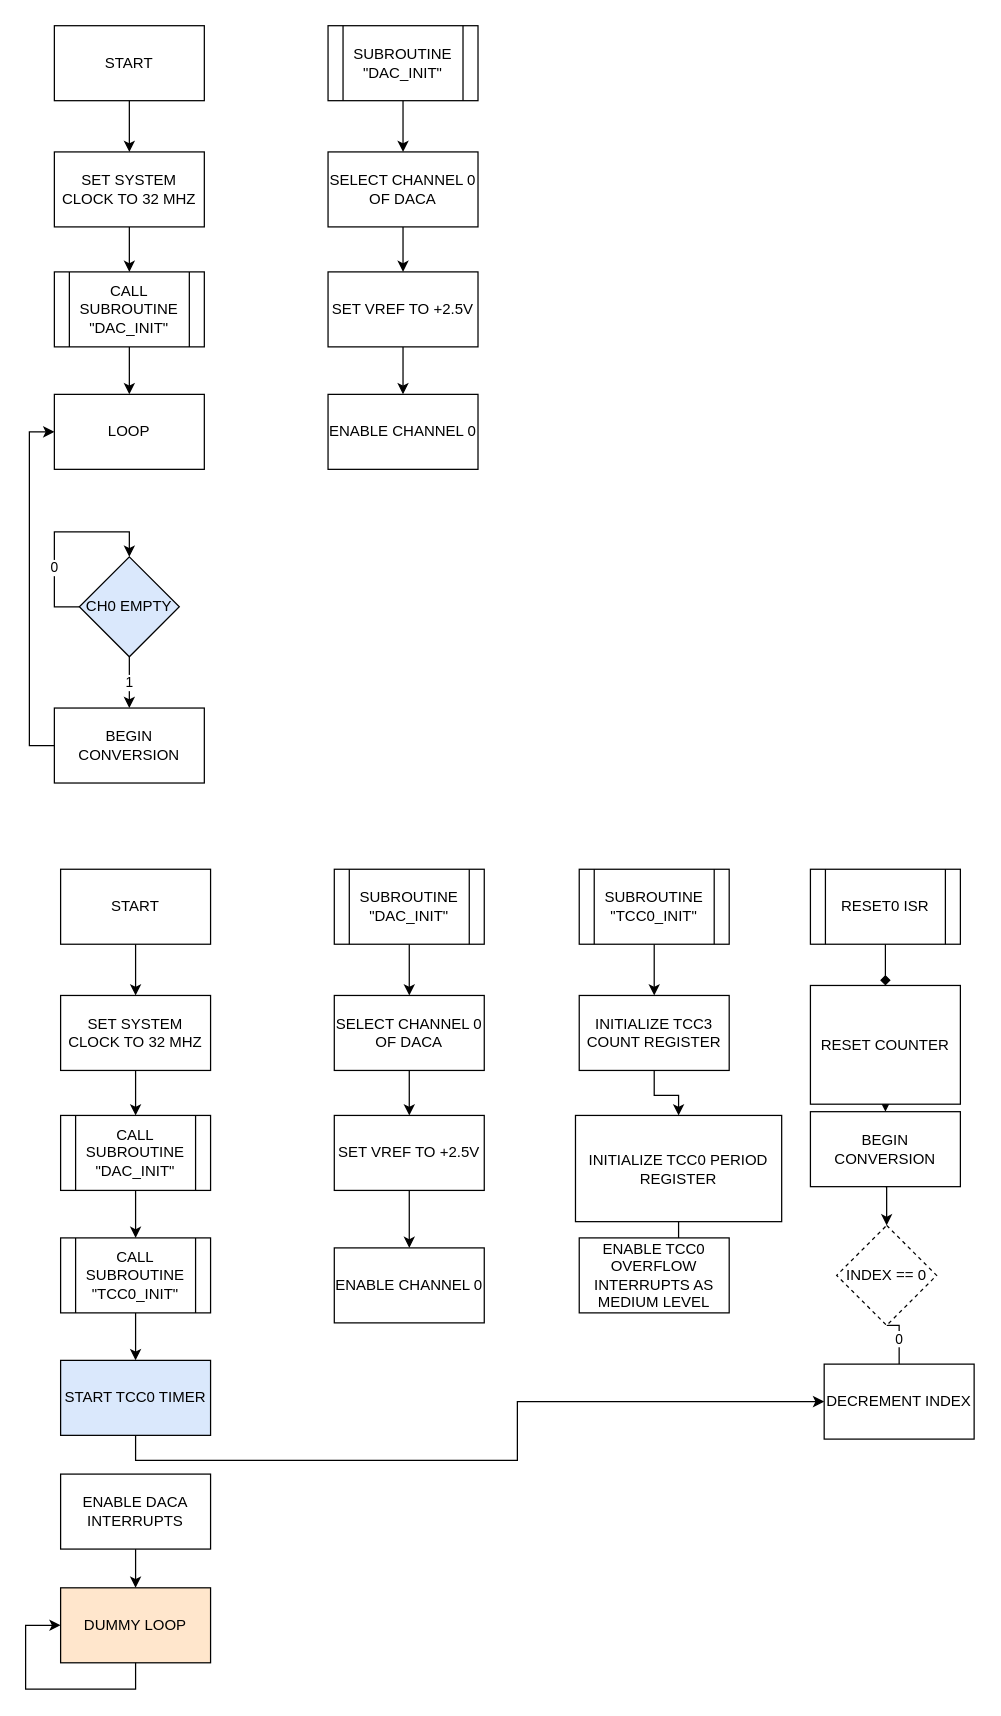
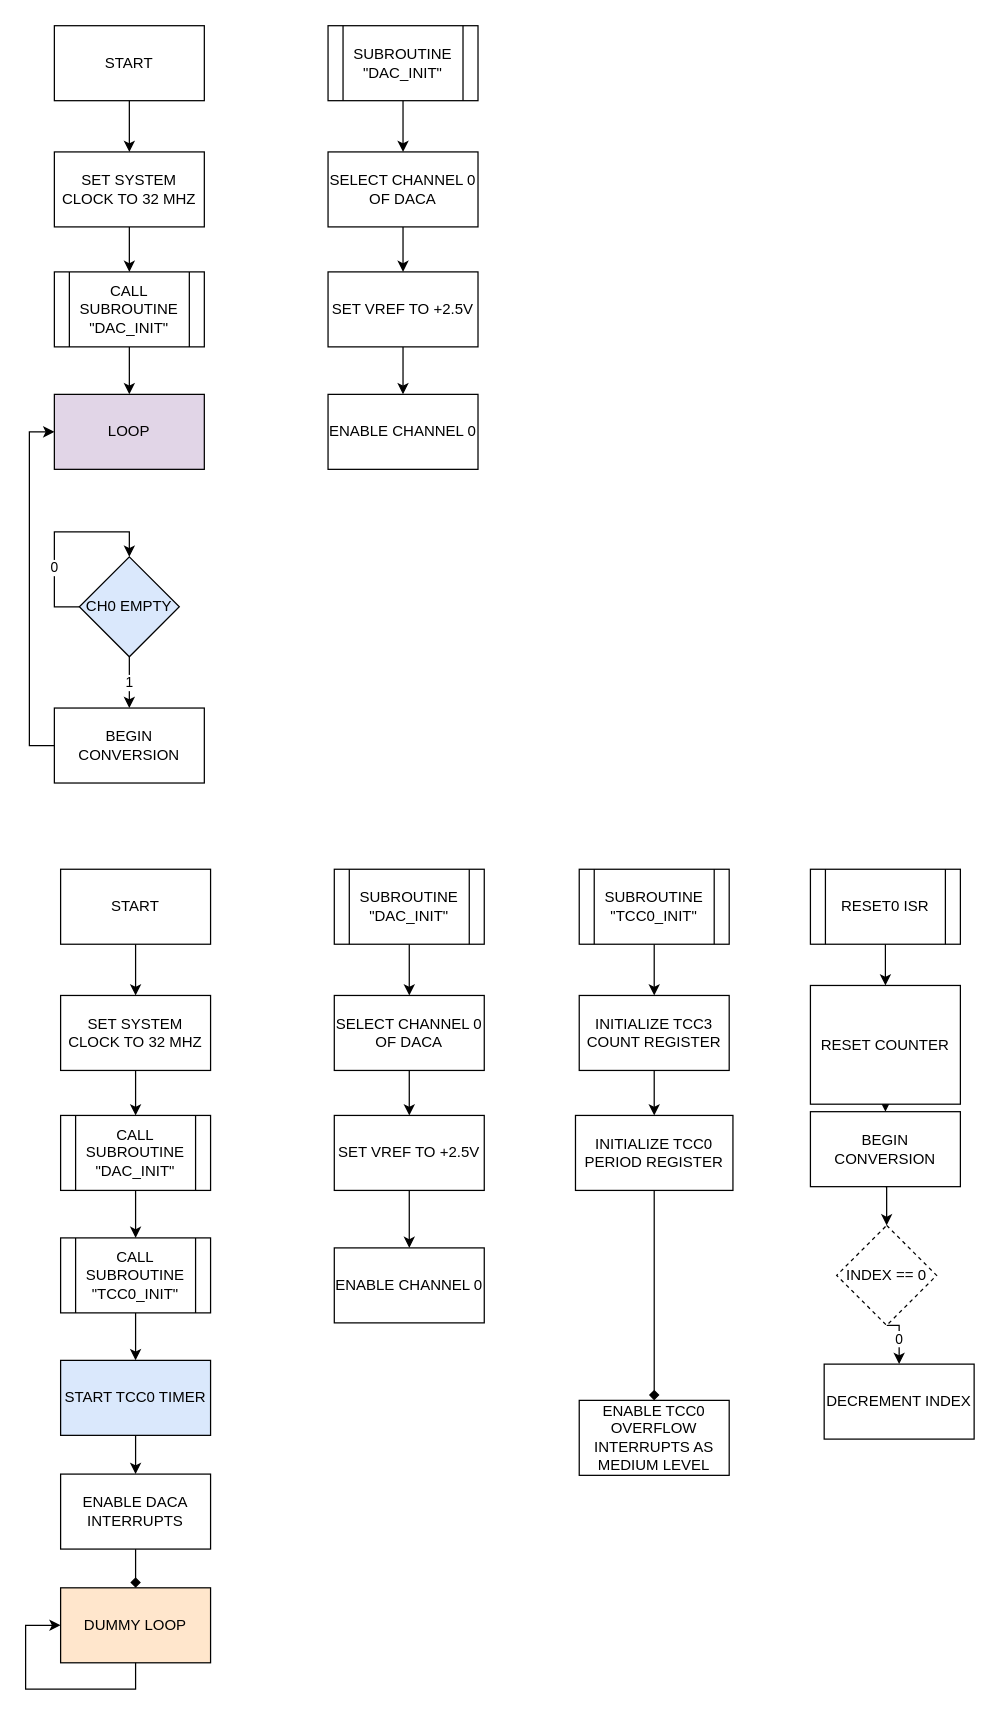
  <mxCell id="0" />
  <mxCell id="1" parent="0" />
  <mxCell id="2" value="" style="edgeStyle=orthogonalEdgeStyle;rounded=0;orthogonalLoop=1;jettySize=auto;html=1;" edge="1" parent="1" source="3" target="5"><mxGeometry relative="1" as="geometry" /></mxCell>
  <mxCell id="3" value="START" style="rounded=0;whiteSpace=wrap;html=1;" vertex="1" parent="1"><mxGeometry x="43" y="20" width="120" height="60" as="geometry" /></mxCell>
  <mxCell id="4" value="" style="edgeStyle=orthogonalEdgeStyle;rounded=0;orthogonalLoop=1;jettySize=auto;html=1;" edge="1" parent="1" source="5" target="7"><mxGeometry relative="1" as="geometry" /></mxCell>
  <mxCell id="5" value="SET SYSTEM CLOCK TO 32 MHZ" style="rounded=0;whiteSpace=wrap;html=1;" vertex="1" parent="1"><mxGeometry x="43" y="121" width="120" height="60" as="geometry" /></mxCell>
  <mxCell id="6" value="" style="edgeStyle=orthogonalEdgeStyle;rounded=0;orthogonalLoop=1;jettySize=auto;html=1;" edge="1" parent="1" source="7" target="8"><mxGeometry relative="1" as="geometry" /></mxCell>
  <mxCell id="7" value="CALL SUBROUTINE &quot;DAC_INIT&quot;" style="shape=process;whiteSpace=wrap;html=1;backgroundOutline=1;rounded=0;" vertex="1" parent="1"><mxGeometry x="43" y="217" width="120" height="60" as="geometry" /></mxCell>
- <mxCell id="8" value="LOOP" style="whiteSpace=wrap;html=1;rounded=0;" vertex="1" parent="1"><mxGeometry x="43" y="315" width="120" height="60" as="geometry" /></mxCell>
+ <mxCell id="8" value="LOOP" style="whiteSpace=wrap;html=1;rounded=0;fillColor=#e1d5e7;" vertex="1" parent="1"><mxGeometry x="43" y="315" width="120" height="60" as="geometry" /></mxCell>
  <mxCell id="9" value="1" style="edgeStyle=orthogonalEdgeStyle;rounded=0;orthogonalLoop=1;jettySize=auto;html=1;" edge="1" parent="1" source="10" target="13"><mxGeometry relative="1" as="geometry" /></mxCell>
  <mxCell id="10" value="CH0 EMPTY" style="rhombus;whiteSpace=wrap;html=1;rounded=0;fillColor=#dae8fc;" vertex="1" parent="1"><mxGeometry x="63" y="445" width="80" height="80" as="geometry" /></mxCell>
  <mxCell id="11" value="0" style="edgeStyle=orthogonalEdgeStyle;rounded=0;orthogonalLoop=1;jettySize=auto;html=1;exitX=0;exitY=0.5;exitDx=0;exitDy=0;entryX=0.5;entryY=0;entryDx=0;entryDy=0;" edge="1" parent="1" source="10" target="10"><mxGeometry x="-0.362" relative="1" as="geometry"><Array as="points"><mxPoint x="43" y="485" /><mxPoint x="43" y="425" /><mxPoint x="103" y="425" /></Array><mxPoint as="offset" /></mxGeometry></mxCell>
  <mxCell id="12" style="edgeStyle=orthogonalEdgeStyle;rounded=0;orthogonalLoop=1;jettySize=auto;html=1;exitX=0;exitY=0.5;exitDx=0;exitDy=0;entryX=0;entryY=0.5;entryDx=0;entryDy=0;" edge="1" parent="1" source="13" target="8"><mxGeometry relative="1" as="geometry" /></mxCell>
  <mxCell id="13" value="BEGIN CONVERSION" style="whiteSpace=wrap;html=1;rounded=0;" vertex="1" parent="1"><mxGeometry x="43" y="566" width="120" height="60" as="geometry" /></mxCell>
  <mxCell id="14" value="" style="edgeStyle=orthogonalEdgeStyle;rounded=0;orthogonalLoop=1;jettySize=auto;html=1;" edge="1" parent="1" source="15" target="17"><mxGeometry relative="1" as="geometry" /></mxCell>
  <mxCell id="15" value="SUBROUTINE &quot;DAC_INIT&quot;" style="shape=process;whiteSpace=wrap;html=1;backgroundOutline=1;rounded=0;" vertex="1" parent="1"><mxGeometry x="262" y="20" width="120" height="60" as="geometry" /></mxCell>
  <mxCell id="16" value="" style="edgeStyle=orthogonalEdgeStyle;rounded=0;orthogonalLoop=1;jettySize=auto;html=1;" edge="1" parent="1" source="17" target="19"><mxGeometry relative="1" as="geometry" /></mxCell>
  <mxCell id="17" value="SELECT CHANNEL 0 OF DACA" style="whiteSpace=wrap;html=1;rounded=0;" vertex="1" parent="1"><mxGeometry x="262" y="121" width="120" height="60" as="geometry" /></mxCell>
  <mxCell id="18" value="" style="edgeStyle=orthogonalEdgeStyle;rounded=0;orthogonalLoop=1;jettySize=auto;html=1;" edge="1" parent="1" source="19" target="20"><mxGeometry relative="1" as="geometry" /></mxCell>
  <mxCell id="19" value="SET VREF TO +2.5V" style="whiteSpace=wrap;html=1;rounded=0;" vertex="1" parent="1"><mxGeometry x="262" y="217" width="120" height="60" as="geometry" /></mxCell>
  <mxCell id="20" value="ENABLE CHANNEL 0" style="whiteSpace=wrap;html=1;rounded=0;" vertex="1" parent="1"><mxGeometry x="262" y="315" width="120" height="60" as="geometry" /></mxCell>
  <mxCell id="21" value="" style="edgeStyle=orthogonalEdgeStyle;rounded=0;orthogonalLoop=1;jettySize=auto;html=1;" edge="1" parent="1" source="22" target="24"><mxGeometry relative="1" as="geometry" /></mxCell>
  <mxCell id="22" value="START" style="rounded=0;whiteSpace=wrap;html=1;" vertex="1" parent="1"><mxGeometry x="48" y="695" width="120" height="60" as="geometry" /></mxCell>
  <mxCell id="23" value="" style="edgeStyle=orthogonalEdgeStyle;rounded=0;orthogonalLoop=1;jettySize=auto;html=1;" edge="1" parent="1" source="24" target="26"><mxGeometry relative="1" as="geometry" /></mxCell>
  <mxCell id="24" value="SET SYSTEM CLOCK TO 32 MHZ" style="rounded=0;whiteSpace=wrap;html=1;" vertex="1" parent="1"><mxGeometry x="48" y="796" width="120" height="60" as="geometry" /></mxCell>
  <mxCell id="25" value="" style="edgeStyle=orthogonalEdgeStyle;rounded=0;orthogonalLoop=1;jettySize=auto;html=1;" edge="1" parent="1" source="26" target="41"><mxGeometry relative="1" as="geometry" /></mxCell>
  <mxCell id="26" value="CALL SUBROUTINE &quot;DAC_INIT&quot;" style="shape=process;whiteSpace=wrap;html=1;backgroundOutline=1;rounded=0;" vertex="1" parent="1"><mxGeometry x="48" y="892" width="120" height="60" as="geometry" /></mxCell>
  <mxCell id="27" value="" style="edgeStyle=orthogonalEdgeStyle;rounded=0;orthogonalLoop=1;jettySize=auto;html=1;" edge="1" parent="1" source="28" target="30"><mxGeometry relative="1" as="geometry" /></mxCell>
  <mxCell id="28" value="SUBROUTINE &quot;DAC_INIT&quot;" style="shape=process;whiteSpace=wrap;html=1;backgroundOutline=1;rounded=0;" vertex="1" parent="1"><mxGeometry x="267" y="695" width="120" height="60" as="geometry" /></mxCell>
  <mxCell id="29" value="" style="edgeStyle=orthogonalEdgeStyle;rounded=0;orthogonalLoop=1;jettySize=auto;html=1;" edge="1" parent="1" source="30" target="32"><mxGeometry relative="1" as="geometry" /></mxCell>
  <mxCell id="30" value="SELECT CHANNEL 0 OF DACA" style="whiteSpace=wrap;html=1;rounded=0;" vertex="1" parent="1"><mxGeometry x="267" y="796" width="120" height="60" as="geometry" /></mxCell>
  <mxCell id="31" style="edgeStyle=orthogonalEdgeStyle;rounded=0;orthogonalLoop=1;jettySize=auto;html=1;exitX=0.5;exitY=1;exitDx=0;exitDy=0;entryX=0.5;entryY=0;entryDx=0;entryDy=0;" edge="1" parent="1" source="32" target="33"><mxGeometry relative="1" as="geometry" /></mxCell>
  <mxCell id="32" value="SET VREF TO +2.5V" style="whiteSpace=wrap;html=1;rounded=0;" vertex="1" parent="1"><mxGeometry x="267" y="892" width="120" height="60" as="geometry" /></mxCell>
  <mxCell id="33" value="ENABLE CHANNEL 0" style="whiteSpace=wrap;html=1;rounded=0;" vertex="1" parent="1"><mxGeometry x="267" y="998" width="120" height="60" as="geometry" /></mxCell>
- <mxCell id="34" style="edgeStyle=orthogonalEdgeStyle;rounded=0;orthogonalLoop=1;jettySize=auto;html=1;exitX=0.5;exitY=1;exitDx=0;exitDy=0;entryX=0.5;entryY=0;entryDx=0;entryDy=0;endArrow=diamond;" edge="1" parent="1" source="35" target="37"><mxGeometry relative="1" as="geometry" /></mxCell>
+ <mxCell id="34" style="edgeStyle=orthogonalEdgeStyle;rounded=0;orthogonalLoop=1;jettySize=auto;html=1;exitX=0.5;exitY=1;exitDx=0;exitDy=0;entryX=0.5;entryY=0;entryDx=0;entryDy=0;" edge="1" parent="1" source="35" target="37"><mxGeometry relative="1" as="geometry" /></mxCell>
  <mxCell id="35" value="RESET0 ISR" style="shape=process;whiteSpace=wrap;html=1;backgroundOutline=1;rounded=0;" vertex="1" parent="1"><mxGeometry x="648" y="695" width="120" height="60" as="geometry" /></mxCell>
  <mxCell id="36" style="edgeStyle=orthogonalEdgeStyle;rounded=0;orthogonalLoop=1;jettySize=auto;html=1;exitX=0.5;exitY=1;exitDx=0;exitDy=0;entryX=0.5;entryY=0;entryDx=0;entryDy=0;" edge="1" parent="1" source="37" target="39"><mxGeometry relative="1" as="geometry" /></mxCell>
  <mxCell id="37" value="RESET COUNTER" style="rounded=0;whiteSpace=wrap;html=1;" vertex="1" parent="1"><mxGeometry x="648" y="788" width="120" height="95" as="geometry" /></mxCell>
  <mxCell id="38" style="edgeStyle=orthogonalEdgeStyle;rounded=0;orthogonalLoop=1;jettySize=auto;html=1;exitX=0.5;exitY=1;exitDx=0;exitDy=0;entryX=0.5;entryY=0;entryDx=0;entryDy=0;" edge="1" parent="1" source="39" target="50"><mxGeometry relative="1" as="geometry" /></mxCell>
  <mxCell id="39" value="BEGIN CONVERSION" style="rounded=0;whiteSpace=wrap;html=1;" vertex="1" parent="1"><mxGeometry x="648" y="889" width="120" height="60" as="geometry" /></mxCell>
  <mxCell id="40" value="" style="edgeStyle=orthogonalEdgeStyle;rounded=0;orthogonalLoop=1;jettySize=auto;html=1;" edge="1" parent="1" source="41" target="53"><mxGeometry relative="1" as="geometry" /></mxCell>
  <mxCell id="41" value="CALL SUBROUTINE &quot;TCC0_INIT&quot;" style="shape=process;whiteSpace=wrap;html=1;backgroundOutline=1;rounded=0;" vertex="1" parent="1"><mxGeometry x="48" y="990" width="120" height="60" as="geometry" /></mxCell>
  <mxCell id="42" value="" style="edgeStyle=orthogonalEdgeStyle;rounded=0;orthogonalLoop=1;jettySize=auto;html=1;" edge="1" parent="1" source="43" target="45"><mxGeometry relative="1" as="geometry" /></mxCell>
  <mxCell id="43" value="SUBROUTINE &quot;TCC0_INIT&quot;" style="shape=process;whiteSpace=wrap;html=1;backgroundOutline=1;rounded=0;" vertex="1" parent="1"><mxGeometry x="463" y="695" width="120" height="60" as="geometry" /></mxCell>
  <mxCell id="44" value="" style="edgeStyle=orthogonalEdgeStyle;rounded=0;orthogonalLoop=1;jettySize=auto;html=1;" edge="1" parent="1" source="45" target="47"><mxGeometry relative="1" as="geometry" /></mxCell>
  <mxCell id="45" value="INITIALIZE TCC3 COUNT REGISTER" style="whiteSpace=wrap;html=1;rounded=0;" vertex="1" parent="1"><mxGeometry x="463" y="796" width="120" height="60" as="geometry" /></mxCell>
  <mxCell id="46" value="" style="edgeStyle=orthogonalEdgeStyle;rounded=0;orthogonalLoop=1;jettySize=auto;html=1;endArrow=diamond;" edge="1" parent="1" source="47" target="48"><mxGeometry relative="1" as="geometry" /></mxCell>
- <mxCell id="47" value="INITIALIZE TCC0 PERIOD REGISTER" style="whiteSpace=wrap;html=1;rounded=0;" vertex="1" parent="1"><mxGeometry x="460" y="892" width="165" height="85" as="geometry" /></mxCell>
- <mxCell id="48" value="ENABLE TCC0 OVERFLOW INTERRUPTS AS MEDIUM LEVEL" style="whiteSpace=wrap;html=1;rounded=0;" vertex="1" parent="1"><mxGeometry x="463" y="990" width="120" height="60" as="geometry" /></mxCell>
- <mxCell id="49" value="0" style="edgeStyle=orthogonalEdgeStyle;rounded=0;orthogonalLoop=1;jettySize=auto;html=1;exitX=0.5;exitY=1;exitDx=0;exitDy=0;entryX=0.5;entryY=0;entryDx=0;entryDy=0;endArrow=none;" edge="1" parent="1" source="50" target="51"><mxGeometry relative="1" as="geometry" /></mxCell>
+ <mxCell id="47" value="INITIALIZE TCC0 PERIOD REGISTER" style="whiteSpace=wrap;html=1;rounded=0;" vertex="1" parent="1"><mxGeometry x="460" y="892" width="126" height="60" as="geometry" /></mxCell>
+ <mxCell id="48" value="ENABLE TCC0 OVERFLOW INTERRUPTS AS MEDIUM LEVEL" style="whiteSpace=wrap;html=1;rounded=0;" vertex="1" parent="1"><mxGeometry x="463" y="1120" width="120" height="60" as="geometry" /></mxCell>
+ <mxCell id="49" value="0" style="edgeStyle=orthogonalEdgeStyle;rounded=0;orthogonalLoop=1;jettySize=auto;html=1;exitX=0.5;exitY=1;exitDx=0;exitDy=0;entryX=0.5;entryY=0;entryDx=0;entryDy=0;" edge="1" parent="1" source="50" target="51"><mxGeometry relative="1" as="geometry" /></mxCell>
  <mxCell id="50" value="INDEX == 0" style="rhombus;whiteSpace=wrap;html=1;rounded=0;dashed=1;" vertex="1" parent="1"><mxGeometry x="669" y="980" width="80" height="80" as="geometry" /></mxCell>
  <mxCell id="51" value="DECREMENT INDEX" style="rounded=0;whiteSpace=wrap;html=1;" vertex="1" parent="1"><mxGeometry x="659" y="1091" width="120" height="60" as="geometry" /></mxCell>
- <mxCell id="52" style="edgeStyle=orthogonalEdgeStyle;rounded=0;orthogonalLoop=1;jettySize=auto;html=1;exitX=0.5;exitY=1;exitDx=0;exitDy=0;" edge="1" parent="1" source="53" target="51"><mxGeometry relative="1" as="geometry" /></mxCell>
+ <mxCell id="52" style="edgeStyle=orthogonalEdgeStyle;rounded=0;orthogonalLoop=1;jettySize=auto;html=1;exitX=0.5;exitY=1;exitDx=0;exitDy=0;entryX=0.5;entryY=0;entryDx=0;entryDy=0;" edge="1" parent="1" source="53" target="57"><mxGeometry relative="1" as="geometry" /></mxCell>
  <mxCell id="53" value="START TCC0 TIMER" style="whiteSpace=wrap;html=1;rounded=0;fillColor=#dae8fc;" vertex="1" parent="1"><mxGeometry x="48" y="1088" width="120" height="60" as="geometry" /></mxCell>
  <mxCell id="54" value="DUMMY LOOP" style="whiteSpace=wrap;html=1;rounded=0;fillColor=#ffe6cc;" vertex="1" parent="1"><mxGeometry x="48" y="1270" width="120" height="60" as="geometry" /></mxCell>
  <mxCell id="55" style="edgeStyle=orthogonalEdgeStyle;rounded=0;orthogonalLoop=1;jettySize=auto;html=1;exitX=0.5;exitY=1;exitDx=0;exitDy=0;entryX=0;entryY=0.5;entryDx=0;entryDy=0;" edge="1" parent="1" source="54" target="54"><mxGeometry relative="1" as="geometry"><Array as="points"><mxPoint x="105" y="1351" /><mxPoint x="20" y="1351" /><mxPoint x="20" y="1301" /></Array></mxGeometry></mxCell>
- <mxCell id="56" style="edgeStyle=orthogonalEdgeStyle;rounded=0;orthogonalLoop=1;jettySize=auto;html=1;exitX=0.5;exitY=1;exitDx=0;exitDy=0;entryX=0.5;entryY=0;entryDx=0;entryDy=0;" edge="1" parent="1" source="57" target="54"><mxGeometry relative="1" as="geometry" /></mxCell>
+ <mxCell id="56" style="edgeStyle=orthogonalEdgeStyle;rounded=0;orthogonalLoop=1;jettySize=auto;html=1;exitX=0.5;exitY=1;exitDx=0;exitDy=0;entryX=0.5;entryY=0;entryDx=0;entryDy=0;endArrow=diamond;" edge="1" parent="1" source="57" target="54"><mxGeometry relative="1" as="geometry" /></mxCell>
  <mxCell id="57" value="ENABLE DACA INTERRUPTS" style="whiteSpace=wrap;html=1;rounded=0;" vertex="1" parent="1"><mxGeometry x="48" y="1179" width="120" height="60" as="geometry" /></mxCell>
